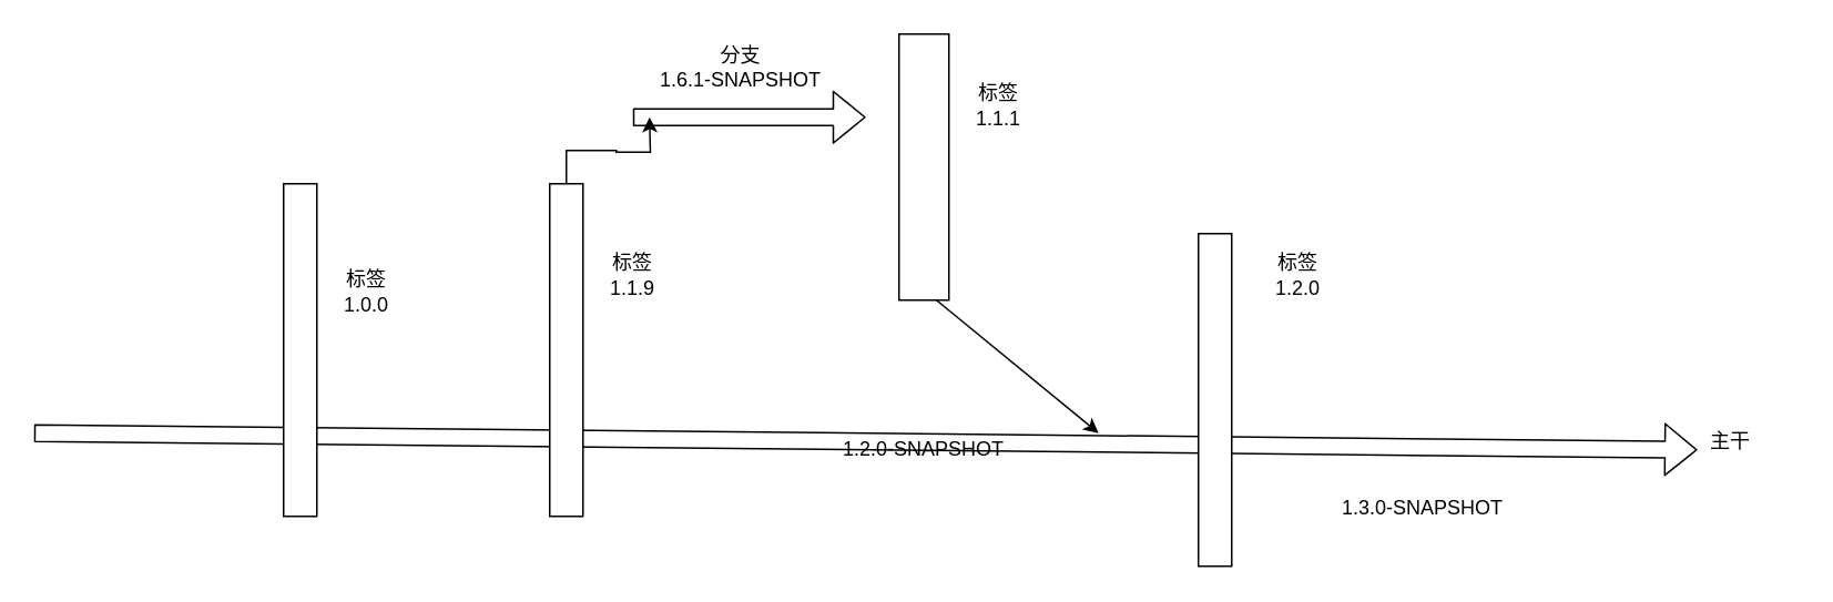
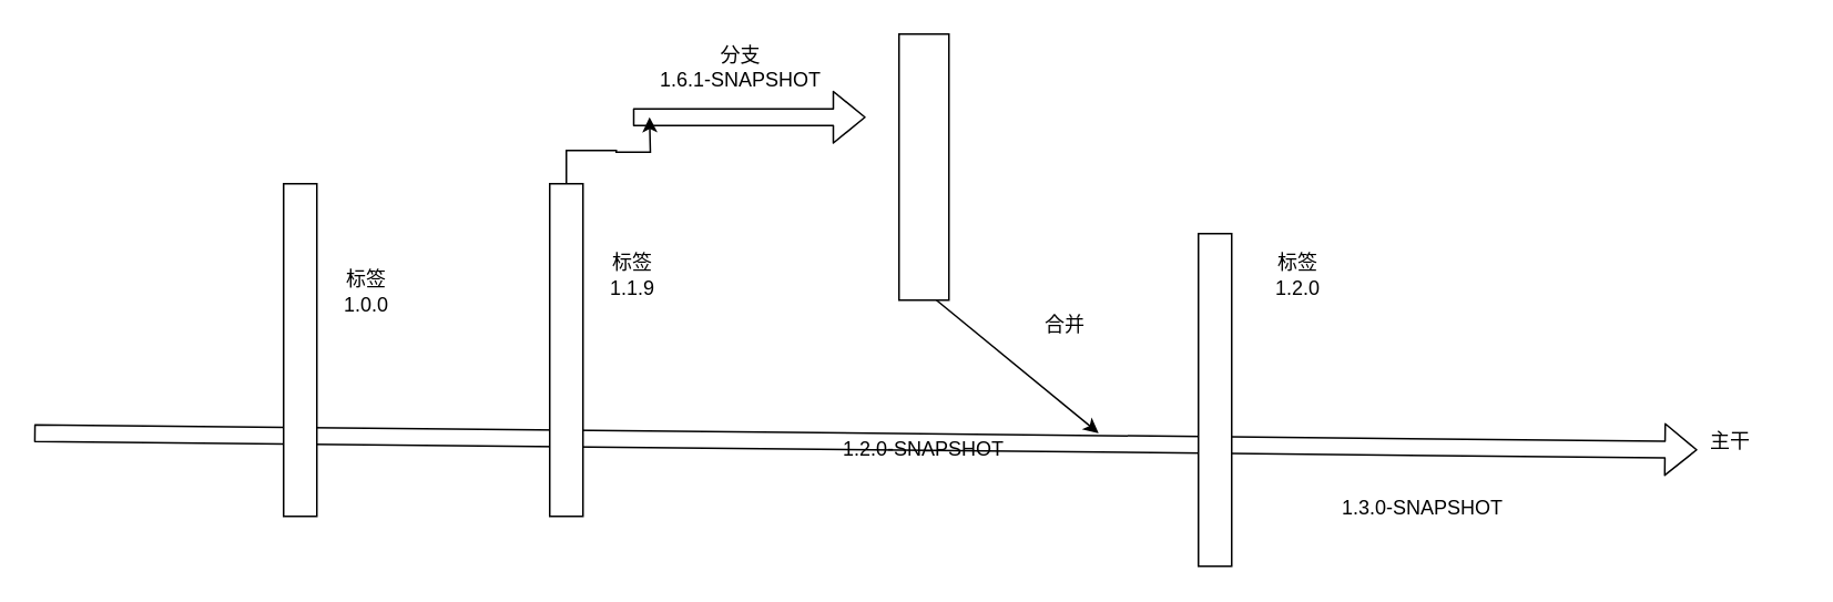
  <mxCell id="0" />
  <mxCell id="1" parent="0" />
  <mxCell id="2" value="" style="shape=flexArrow;endArrow=classic;html=1;" edge="1" parent="1"><mxGeometry width="50" height="50" relative="1" as="geometry"><mxPoint x="20" y="260" as="sourcePoint" /><mxPoint x="1020" y="270" as="targetPoint" /></mxGeometry></mxCell>
  <mxCell id="3" value="" style="rounded=0;whiteSpace=wrap;html=1;" vertex="1" parent="1"><mxGeometry x="170" y="110" width="20" height="200" as="geometry" /></mxCell>
  <mxCell id="4" value="标签1.0.0" style="text;html=1;strokeColor=none;fillColor=none;align=center;verticalAlign=middle;whiteSpace=wrap;rounded=0;" vertex="1" parent="1"><mxGeometry x="200" y="150" width="40" height="50" as="geometry" /></mxCell>
  <mxCell id="5" style="edgeStyle=orthogonalEdgeStyle;rounded=0;orthogonalLoop=1;jettySize=auto;html=1;exitX=0.5;exitY=0;exitDx=0;exitDy=0;" edge="1" parent="1" source="6"><mxGeometry relative="1" as="geometry"><mxPoint x="390" y="70" as="targetPoint" /></mxGeometry></mxCell>
  <mxCell id="6" value="" style="rounded=0;whiteSpace=wrap;html=1;" vertex="1" parent="1"><mxGeometry x="330" y="110" width="20" height="200" as="geometry" /></mxCell>
  <mxCell id="7" value="标签1.1.9" style="text;html=1;strokeColor=none;fillColor=none;align=center;verticalAlign=middle;whiteSpace=wrap;rounded=0;" vertex="1" parent="1"><mxGeometry x="360" y="140" width="40" height="50" as="geometry" /></mxCell>
  <mxCell id="8" value="" style="rounded=0;whiteSpace=wrap;html=1;" vertex="1" parent="1"><mxGeometry x="540" y="20" width="30" height="160" as="geometry" /></mxCell>
  <mxCell id="9" value="" style="shape=flexArrow;endArrow=classic;html=1;" edge="1" parent="1"><mxGeometry width="50" height="50" relative="1" as="geometry"><mxPoint x="380" y="70" as="sourcePoint" /><mxPoint x="520" y="70" as="targetPoint" /></mxGeometry></mxCell>
  <mxCell id="10" value="分支&lt;br&gt;1.6.1-SNAPSHOT" style="text;html=1;strokeColor=none;fillColor=none;align=center;verticalAlign=middle;whiteSpace=wrap;rounded=0;" vertex="1" parent="1"><mxGeometry x="380" y="20" width="130" height="40" as="geometry" /></mxCell>
- <mxCell id="11" value="标签1.1.1" style="text;html=1;strokeColor=none;fillColor=none;align=center;verticalAlign=middle;whiteSpace=wrap;rounded=0;" vertex="1" parent="1"><mxGeometry x="580" y="25" width="40" height="75" as="geometry" /></mxCell>
  <mxCell id="12" value="" style="rounded=0;whiteSpace=wrap;html=1;" vertex="1" parent="1"><mxGeometry x="720" y="140" width="20" height="200" as="geometry" /></mxCell>
  <mxCell id="13" value="标签1.2.0" style="text;html=1;strokeColor=none;fillColor=none;align=center;verticalAlign=middle;whiteSpace=wrap;rounded=0;" vertex="1" parent="1"><mxGeometry x="760" y="127.5" width="40" height="75" as="geometry" /></mxCell>
  <mxCell id="14" value="" style="endArrow=classic;html=1;exitX=0.75;exitY=1;exitDx=0;exitDy=0;" edge="1" parent="1" source="8"><mxGeometry width="50" height="50" relative="1" as="geometry"><mxPoint x="560" y="360" as="sourcePoint" /><mxPoint x="660" y="260" as="targetPoint" /></mxGeometry></mxCell>
  <mxCell id="15" value="1.2.0-SNAPSHOT" style="text;html=1;strokeColor=none;fillColor=none;align=center;verticalAlign=middle;whiteSpace=wrap;rounded=0;" vertex="1" parent="1"><mxGeometry x="420" y="255" width="270" height="30" as="geometry" /></mxCell>
  <mxCell id="16" value="主干" style="text;html=1;strokeColor=none;fillColor=none;align=center;verticalAlign=middle;whiteSpace=wrap;rounded=0;" vertex="1" parent="1"><mxGeometry x="1000" y="240" width="80" height="50" as="geometry" /></mxCell>
  <mxCell id="17" value="1.3.0-SNAPSHOT" style="text;html=1;strokeColor=none;fillColor=none;align=center;verticalAlign=middle;whiteSpace=wrap;rounded=0;" vertex="1" parent="1"><mxGeometry x="720" y="290" width="270" height="30" as="geometry" /></mxCell>
+ <mxCell id="18" value="合并" style="text;html=1;strokeColor=none;fillColor=none;align=center;verticalAlign=middle;whiteSpace=wrap;rounded=0;" vertex="1" parent="1"><mxGeometry x="620" y="170" width="40" height="50" as="geometry" /></mxCell>
